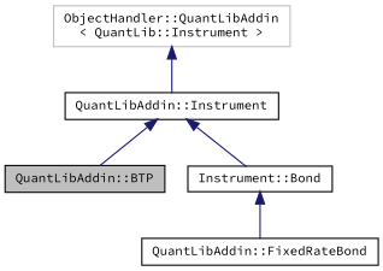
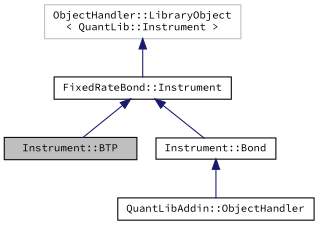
  digraph {
    fontname="Source Code Pro"
    node [color=black fillcolor=white fontname="Source Code Pro" fontsize=10 shape=record style=filled]
    edge [color=midnightblue dir=back fontname="Source Code Pro" fontsize=10 labelfontname=Helvetica labelfontsize=10 style=solid]
-   n1 [fillcolor=grey75 fontcolor=black height=0.2 label="QuantLibAddin::BTP" width=0.4]
-   n2 [height=0.2 label="QuantLibAddin::FixedRateBond" width=0.4]
+   n1 [fillcolor=grey75 fontcolor=black height=0.2 label="Instrument::BTP" width=0.4]
+   n2 [height=0.2 label="QuantLibAddin::ObjectHandler" width=0.4]
    n3 [height=0.2 label="Instrument::Bond" width=0.4]
-   n4 [height=0.2 label="QuantLibAddin::Instrument" width=0.4]
-   n5 [color=grey75 height=0.2 label="ObjectHandler::QuantLibAddin\l\< QuantLib::Instrument \>" width=0.4]
+   n4 [height=0.2 label="FixedRateBond::Instrument" width=0.4]
+   n5 [color=grey75 height=0.2 label="ObjectHandler::LibraryObject\l\< QuantLib::Instrument \>" width=0.4]
    n3 -> n2
    n4 -> n1
    n4 -> n3
    n5 -> n4
  }
